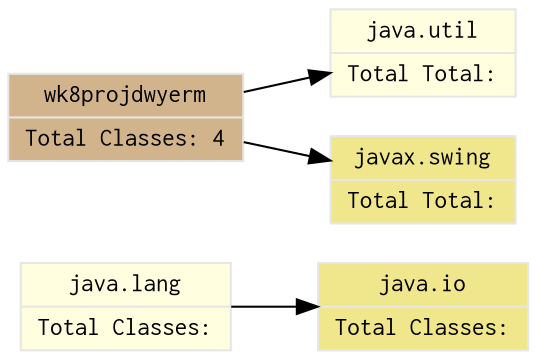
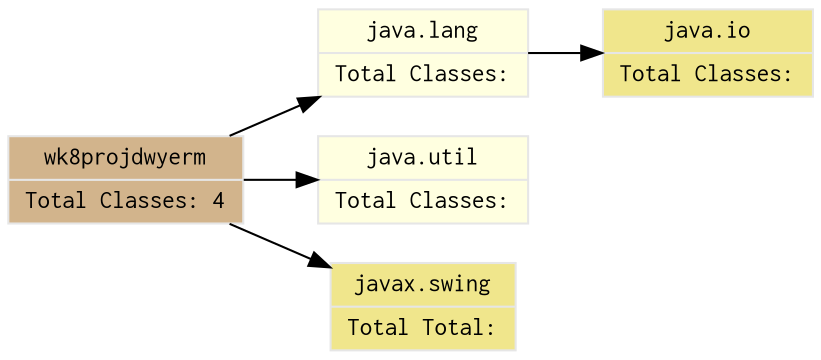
  digraph {
    rankdir=LR
    node [color=".99 0.0 .9" fillcolor=khaki fontname=Courier fontsize=12 shape=record style=filled]
    n1 [label="java.io | Total Classes: "]
    n2 [fillcolor=lightyellow label="java.lang | Total Classes: "]
-   n3 [fillcolor=lightyellow label="java.util | Total Total: "]
+   n3 [fillcolor=lightyellow label="java.util | Total Classes: "]
    n4 [label="javax.swing | Total Total: "]
    n5 [color=".99 0 .9" fillcolor=tan label="wk8projdwyerm | Total Classes: 4"]
    n2 -> n1
+   n5 -> n2
    n5 -> n3
    n5 -> n4
  }
